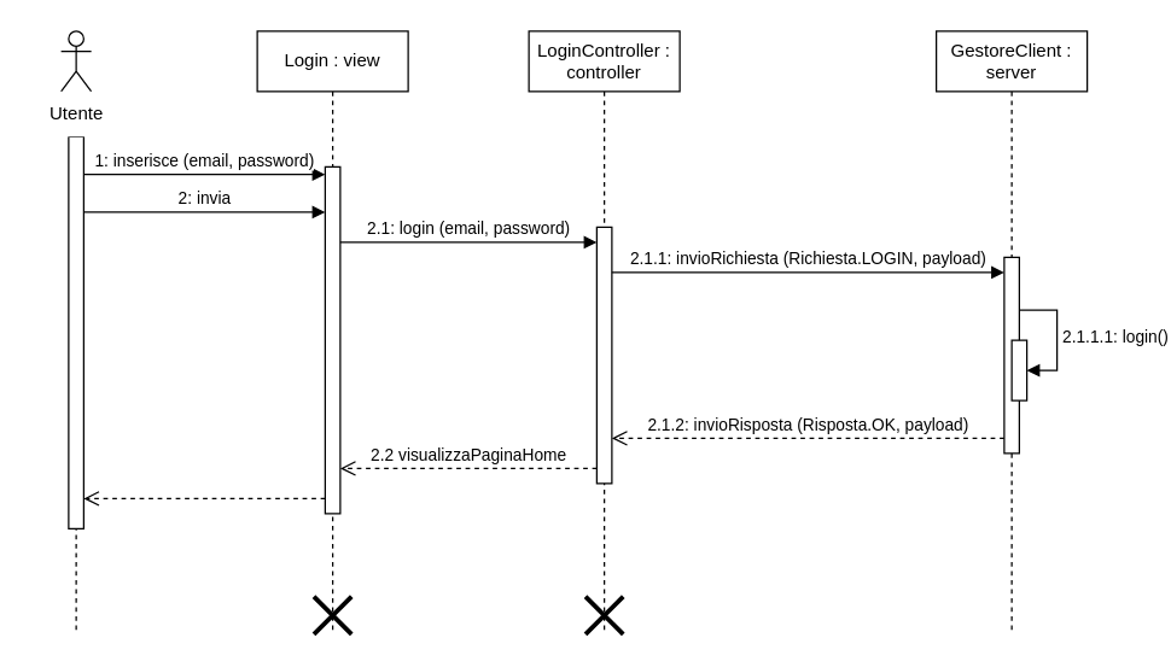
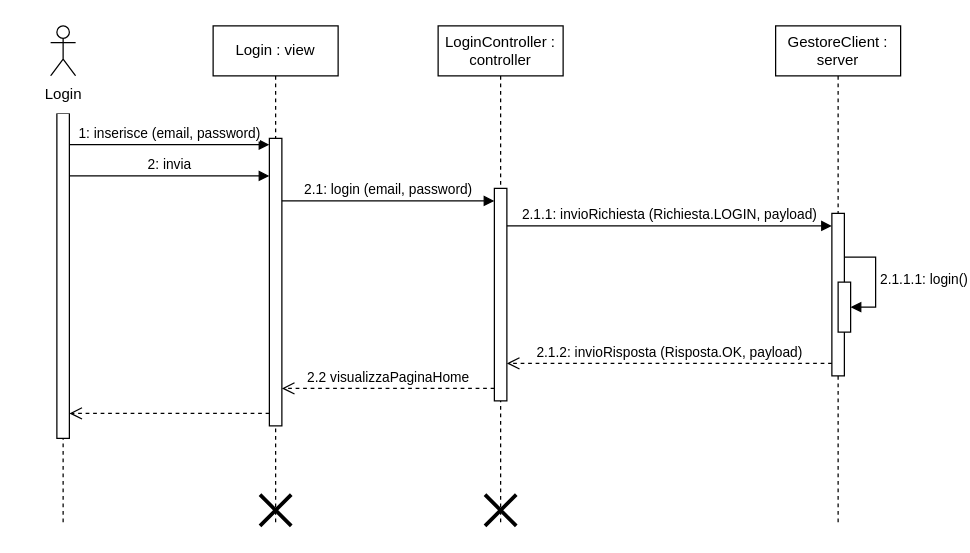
  <mxCell id="0" />
  <mxCell id="1" parent="0" />
  <mxCell id="2" value="Login : view" style="shape=umlLifeline;perimeter=lifelinePerimeter;whiteSpace=wrap;html=1;container=0;dropTarget=0;collapsible=0;recursiveResize=0;outlineConnect=0;portConstraint=eastwest;newEdgeStyle={&quot;edgeStyle&quot;:&quot;elbowEdgeStyle&quot;,&quot;elbow&quot;:&quot;vertical&quot;,&quot;curved&quot;:0,&quot;rounded&quot;:0};" parent="1" vertex="1"><mxGeometry x="170" y="20" width="100" height="400" as="geometry" /></mxCell>
  <mxCell id="3" value="" style="html=1;points=[[0,0,0,0,5],[0,1,0,0,-5],[1,0,0,0,5],[1,1,0,0,-5]];perimeter=orthogonalPerimeter;outlineConnect=0;targetShapes=umlLifeline;portConstraint=eastwest;newEdgeStyle={&quot;curved&quot;:0,&quot;rounded&quot;:0};" parent="2" vertex="1"><mxGeometry x="45" y="90" width="10" height="230" as="geometry" /></mxCell>
  <mxCell id="4" value="" style="shape=umlDestroy;whiteSpace=wrap;html=1;strokeWidth=3;targetShapes=umlLifeline;" parent="2" vertex="1"><mxGeometry x="37.5" y="375" width="25" height="25" as="geometry" /></mxCell>
  <mxCell id="5" value="LoginController : controller" style="shape=umlLifeline;perimeter=lifelinePerimeter;whiteSpace=wrap;html=1;container=0;dropTarget=0;collapsible=0;recursiveResize=0;outlineConnect=0;portConstraint=eastwest;newEdgeStyle={&quot;edgeStyle&quot;:&quot;elbowEdgeStyle&quot;,&quot;elbow&quot;:&quot;vertical&quot;,&quot;curved&quot;:0,&quot;rounded&quot;:0};" parent="1" vertex="1"><mxGeometry x="350" y="20" width="100" height="400" as="geometry" /></mxCell>
  <mxCell id="6" value="" style="html=1;points=[[0,0,0,0,5],[0,1,0,0,-5],[1,0,0,0,5],[1,1,0,0,-5]];perimeter=orthogonalPerimeter;outlineConnect=0;targetShapes=umlLifeline;portConstraint=eastwest;newEdgeStyle={&quot;curved&quot;:0,&quot;rounded&quot;:0};" parent="5" vertex="1"><mxGeometry x="45" y="130" width="10" height="170" as="geometry" /></mxCell>
  <mxCell id="7" value="" style="shape=umlDestroy;whiteSpace=wrap;html=1;strokeWidth=3;targetShapes=umlLifeline;" parent="5" vertex="1"><mxGeometry x="37.5" y="375" width="25" height="25" as="geometry" /></mxCell>
  <mxCell id="8" value="" style="shape=umlLifeline;perimeter=lifelinePerimeter;whiteSpace=wrap;html=1;container=1;dropTarget=0;collapsible=0;recursiveResize=0;outlineConnect=0;portConstraint=eastwest;newEdgeStyle={&quot;curved&quot;:0,&quot;rounded&quot;:0};participant=umlActor;" parent="1" vertex="1"><mxGeometry x="40" y="20" width="20" height="400" as="geometry" /></mxCell>
  <mxCell id="9" value="" style="html=1;points=[[0,0,0,0,5],[0,1,0,0,-5],[1,0,0,0,5],[1,1,0,0,-5]];perimeter=orthogonalPerimeter;outlineConnect=0;targetShapes=umlLifeline;portConstraint=eastwest;newEdgeStyle={&quot;curved&quot;:0,&quot;rounded&quot;:0};" parent="8" vertex="1"><mxGeometry x="5" y="70" width="10" height="260" as="geometry" /></mxCell>
- <mxCell id="10" value="Utente" style="text;html=1;align=center;verticalAlign=middle;resizable=0;points=[];autosize=1;fillColor=default;" parent="1" vertex="1"><mxGeometry x="20" y="60" width="60" height="30" as="geometry" /></mxCell>
+ <mxCell id="10" value="Login" style="text;html=1;align=center;verticalAlign=middle;resizable=0;points=[];autosize=1;fillColor=default;" parent="1" vertex="1"><mxGeometry x="20" y="60" width="60" height="30" as="geometry" /></mxCell>
  <mxCell id="11" value="1: inserisce (email, password)" style="html=1;verticalAlign=bottom;endArrow=block;curved=0;rounded=0;entryX=0;entryY=0;entryDx=0;entryDy=5;" parent="1" source="9" target="3" edge="1"><mxGeometry relative="1" as="geometry"><mxPoint x="80" y="105" as="sourcePoint" /></mxGeometry></mxCell>
  <mxCell id="12" value="2.1: login (email, password)" style="html=1;verticalAlign=bottom;endArrow=block;curved=0;rounded=0;entryX=0;entryY=0;entryDx=0;entryDy=5;" parent="1" edge="1"><mxGeometry x="0.002" relative="1" as="geometry"><mxPoint x="225" y="160" as="sourcePoint" /><mxPoint x="395" y="160" as="targetPoint" /><mxPoint as="offset" /></mxGeometry></mxCell>
  <mxCell id="13" value="2.2 visualizzaPaginaHome" style="html=1;verticalAlign=bottom;endArrow=open;dashed=1;endSize=8;curved=0;rounded=0;" parent="1" edge="1"><mxGeometry relative="1" as="geometry"><mxPoint x="225" y="310" as="targetPoint" /><mxPoint x="395" y="310" as="sourcePoint" /></mxGeometry></mxCell>
  <mxCell id="14" value="2: invia" style="html=1;verticalAlign=bottom;endArrow=block;curved=0;rounded=0;" parent="1" edge="1"><mxGeometry relative="1" as="geometry"><mxPoint x="55" y="140" as="sourcePoint" /><mxPoint x="215" y="140" as="targetPoint" /></mxGeometry></mxCell>
  <mxCell id="15" value="GestoreClient : server" style="shape=umlLifeline;perimeter=lifelinePerimeter;whiteSpace=wrap;html=1;container=0;dropTarget=0;collapsible=0;recursiveResize=0;outlineConnect=0;portConstraint=eastwest;newEdgeStyle={&quot;edgeStyle&quot;:&quot;elbowEdgeStyle&quot;,&quot;elbow&quot;:&quot;vertical&quot;,&quot;curved&quot;:0,&quot;rounded&quot;:0};" parent="1" vertex="1"><mxGeometry x="620" y="20" width="100" height="400" as="geometry" /></mxCell>
  <mxCell id="16" value="" style="html=1;points=[[0,0,0,0,5],[0,1,0,0,-5],[1,0,0,0,5],[1,1,0,0,-5]];perimeter=orthogonalPerimeter;outlineConnect=0;targetShapes=umlLifeline;portConstraint=eastwest;newEdgeStyle={&quot;curved&quot;:0,&quot;rounded&quot;:0};" parent="15" vertex="1"><mxGeometry x="45" y="150" width="10" height="130" as="geometry" /></mxCell>
  <mxCell id="17" value="" style="html=1;points=[[0,0,0,0,5],[0,1,0,0,-5],[1,0,0,0,5],[1,1,0,0,-5]];perimeter=orthogonalPerimeter;outlineConnect=0;targetShapes=umlLifeline;portConstraint=eastwest;newEdgeStyle={&quot;curved&quot;:0,&quot;rounded&quot;:0};" parent="15" vertex="1"><mxGeometry x="50" y="205" width="10" height="40" as="geometry" /></mxCell>
  <mxCell id="18" value="2.1.1.1: login()" style="html=1;align=left;spacingLeft=2;endArrow=block;rounded=0;edgeStyle=orthogonalEdgeStyle;curved=0;rounded=0;" parent="15" target="17" edge="1"><mxGeometry relative="1" as="geometry"><mxPoint x="55" y="185" as="sourcePoint" /><Array as="points"><mxPoint x="80" y="185" /><mxPoint x="80" y="225" /></Array></mxGeometry></mxCell>
  <mxCell id="19" value="2.1.1: invioRichiesta (Richiesta.LOGIN, payload)" style="html=1;verticalAlign=bottom;endArrow=block;curved=0;rounded=0;" parent="1" edge="1"><mxGeometry relative="1" as="geometry"><mxPoint x="405" y="180" as="sourcePoint" /><mxPoint x="665" y="180" as="targetPoint" /><Array as="points"><mxPoint x="500" y="180" /></Array></mxGeometry></mxCell>
  <mxCell id="20" value="2.1.2: invioRisposta (Risposta.OK, payload)" style="html=1;verticalAlign=bottom;endArrow=open;dashed=1;endSize=8;curved=0;rounded=0;exitX=0;exitY=1;exitDx=0;exitDy=-5;" parent="1" edge="1"><mxGeometry relative="1" as="geometry"><mxPoint x="405" y="290" as="targetPoint" /><mxPoint x="665" y="290" as="sourcePoint" /></mxGeometry></mxCell>
  <mxCell id="21" value="" style="html=1;verticalAlign=bottom;endArrow=open;dashed=1;endSize=8;curved=0;rounded=0;" parent="1" edge="1"><mxGeometry relative="1" as="geometry"><mxPoint x="55" y="330" as="targetPoint" /><mxPoint x="215" y="330" as="sourcePoint" /></mxGeometry></mxCell>
